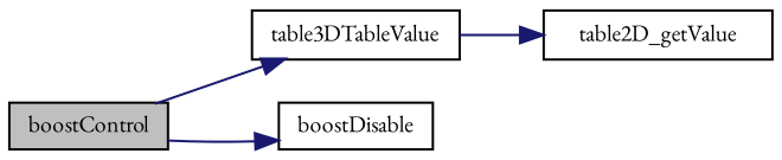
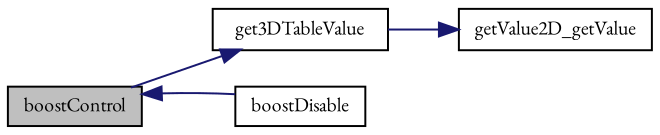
  digraph {
    fontname="EB Garamond"
    rankdir=LR
    node [color=black fillcolor=white fontname="EB Garamond" fontsize=10 shape=record style=filled]
    edge [color=midnightblue fontname="EB Garamond" fontsize=10 labelfontname=Helvetica labelfontsize=10 style=solid]
    n1 [fillcolor=grey75 fontcolor=black height=0.2 label=boostControl width=0.4]
-   n2 [height=0.2 label=table3DTableValue width=0.4]
+   n2 [height=0.2 label=get3DTableValue width=0.4]
    n3 [height=0.2 label=boostDisable width=0.4]
-   n4 [height=0.2 label=table2D_getValue width=0.4]
+   n4 [height=0.2 label=getValue2D_getValue width=0.4]
    n1 -> n2
-   n1 -> n3
+   n3 -> n1
    n2 -> n4
  }
